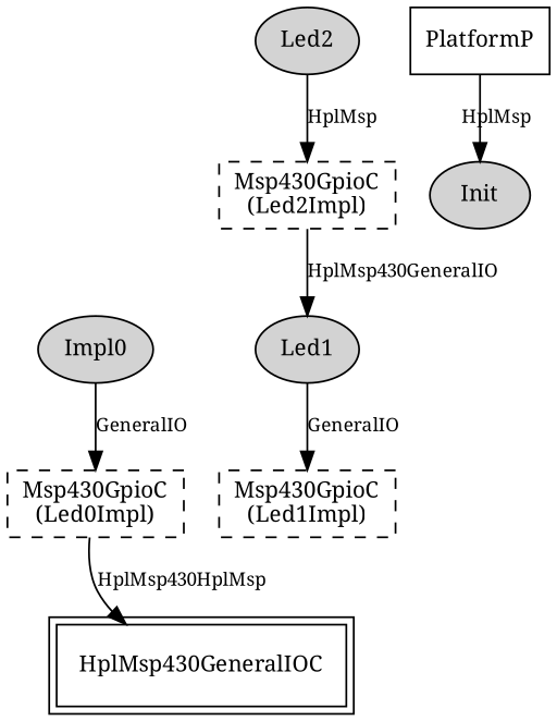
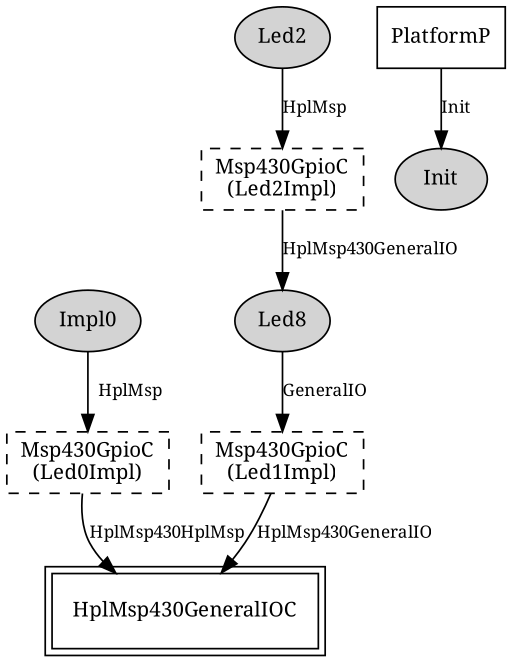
  digraph {
    fontname="Noto Serif"
    node [fontname="Noto Serif" fontsize=12 shape=box style=filled]
    edge [fontname="Noto Serif" fontsize=10]
    n1 [label=Impl0 shape=ellipse]
    n2 [label="Msp430GpioC\n(Led0Impl)" style=dashed]
    HplMsp430GeneralIOC [peripheries=2 style=""]
-   n4 [label=Led1 shape=ellipse]
+   n4 [label=Led8 shape=ellipse]
    n5 [label="Msp430GpioC\n(Led1Impl)" style=dashed]
    n6 [label=Led2 shape=ellipse]
    n7 [label="Msp430GpioC\n(Led2Impl)" style=dashed]
    PlatformP [style=""]
    n9 [label=Init shape=ellipse]
-   n1 -> n2 [label=GeneralIO]
+   n1 -> n2 [label=HplMsp]
    n2 -> HplMsp430GeneralIOC [label=HplMsp430HplMsp]
    n4 -> n5 [label=GeneralIO]
+   n5 -> HplMsp430GeneralIOC [label=HplMsp430GeneralIO]
    n6 -> n7 [label=HplMsp]
    n7 -> n4 [label=HplMsp430GeneralIO]
-   PlatformP -> n9 [label=HplMsp]
+   PlatformP -> n9 [label=Init]
  }
